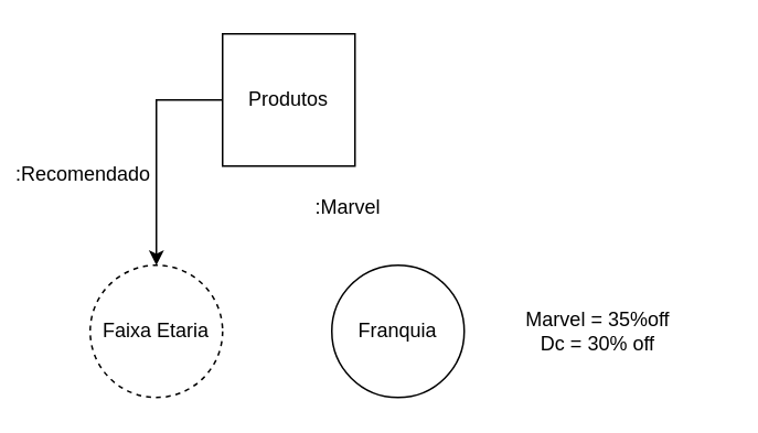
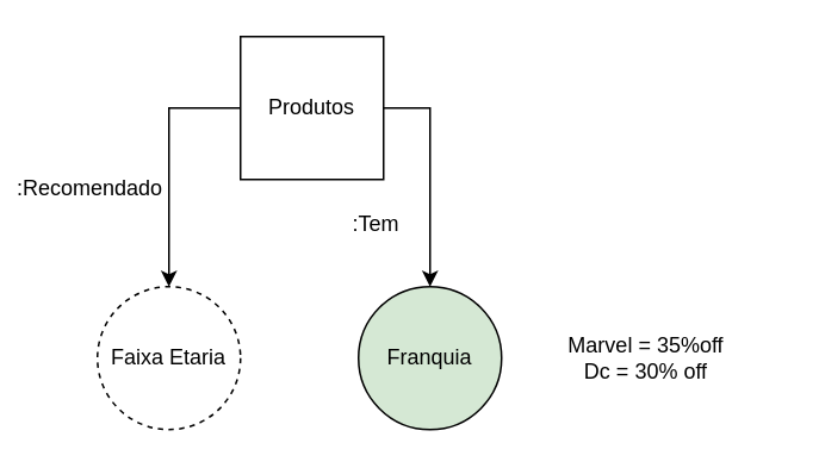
  <mxCell id="0" />
  <mxCell id="1" parent="0" />
+ <mxCell id="2" value="" style="edgeStyle=orthogonalEdgeStyle;rounded=0;orthogonalLoop=1;jettySize=auto;html=1;" edge="1" parent="1" source="4" target="6"><mxGeometry relative="1" as="geometry"><Array as="points"><mxPoint x="240" y="60" /></Array></mxGeometry></mxCell>
  <mxCell id="3" style="edgeStyle=orthogonalEdgeStyle;rounded=0;orthogonalLoop=1;jettySize=auto;html=1;exitX=0;exitY=0.5;exitDx=0;exitDy=0;entryX=0.5;entryY=0;entryDx=0;entryDy=0;" edge="1" parent="1" source="4" target="5"><mxGeometry relative="1" as="geometry" /></mxCell>
  <mxCell id="4" value="Produtos&lt;br&gt;" style="whiteSpace=wrap;html=1;aspect=fixed;rounded=0;" vertex="1" parent="1"><mxGeometry x="134" y="20" width="80" height="80" as="geometry" /></mxCell>
  <mxCell id="5" value="Faixa Etaria" style="ellipse;whiteSpace=wrap;html=1;aspect=fixed;dashed=1;" vertex="1" parent="1"><mxGeometry x="54" y="160" width="80" height="80" as="geometry" /></mxCell>
- <mxCell id="6" value="Franquia" style="ellipse;whiteSpace=wrap;html=1;aspect=fixed;" vertex="1" parent="1"><mxGeometry x="200" y="160" width="80" height="80" as="geometry" /></mxCell>
- <mxCell id="7" value=":Marvel" style="text;html=1;strokeColor=none;fillColor=none;align=center;verticalAlign=middle;whiteSpace=wrap;rounded=0;" vertex="1" parent="1"><mxGeometry x="180" y="110" width="60" height="30" as="geometry" /></mxCell>
+ <mxCell id="6" value="Franquia" style="ellipse;whiteSpace=wrap;html=1;aspect=fixed;fillColor=#d5e8d4;" vertex="1" parent="1"><mxGeometry x="200" y="160" width="80" height="80" as="geometry" /></mxCell>
+ <mxCell id="7" value=":Tem" style="text;html=1;strokeColor=none;fillColor=none;align=center;verticalAlign=middle;whiteSpace=wrap;rounded=0;" vertex="1" parent="1"><mxGeometry x="180" y="110" width="60" height="30" as="geometry" /></mxCell>
  <mxCell id="8" value="Marvel = 35%off&lt;br&gt;Dc = 30% off" style="text;html=1;strokeColor=none;fillColor=none;align=center;verticalAlign=middle;whiteSpace=wrap;rounded=0;" vertex="1" parent="1"><mxGeometry x="286" y="185" width="150" height="30" as="geometry" /></mxCell>
  <mxCell id="9" value=":Recomendado" style="text;html=1;strokeColor=none;fillColor=none;align=center;verticalAlign=middle;whiteSpace=wrap;rounded=0;" vertex="1" parent="1"><mxGeometry x="20" y="90" width="60" height="30" as="geometry" /></mxCell>
